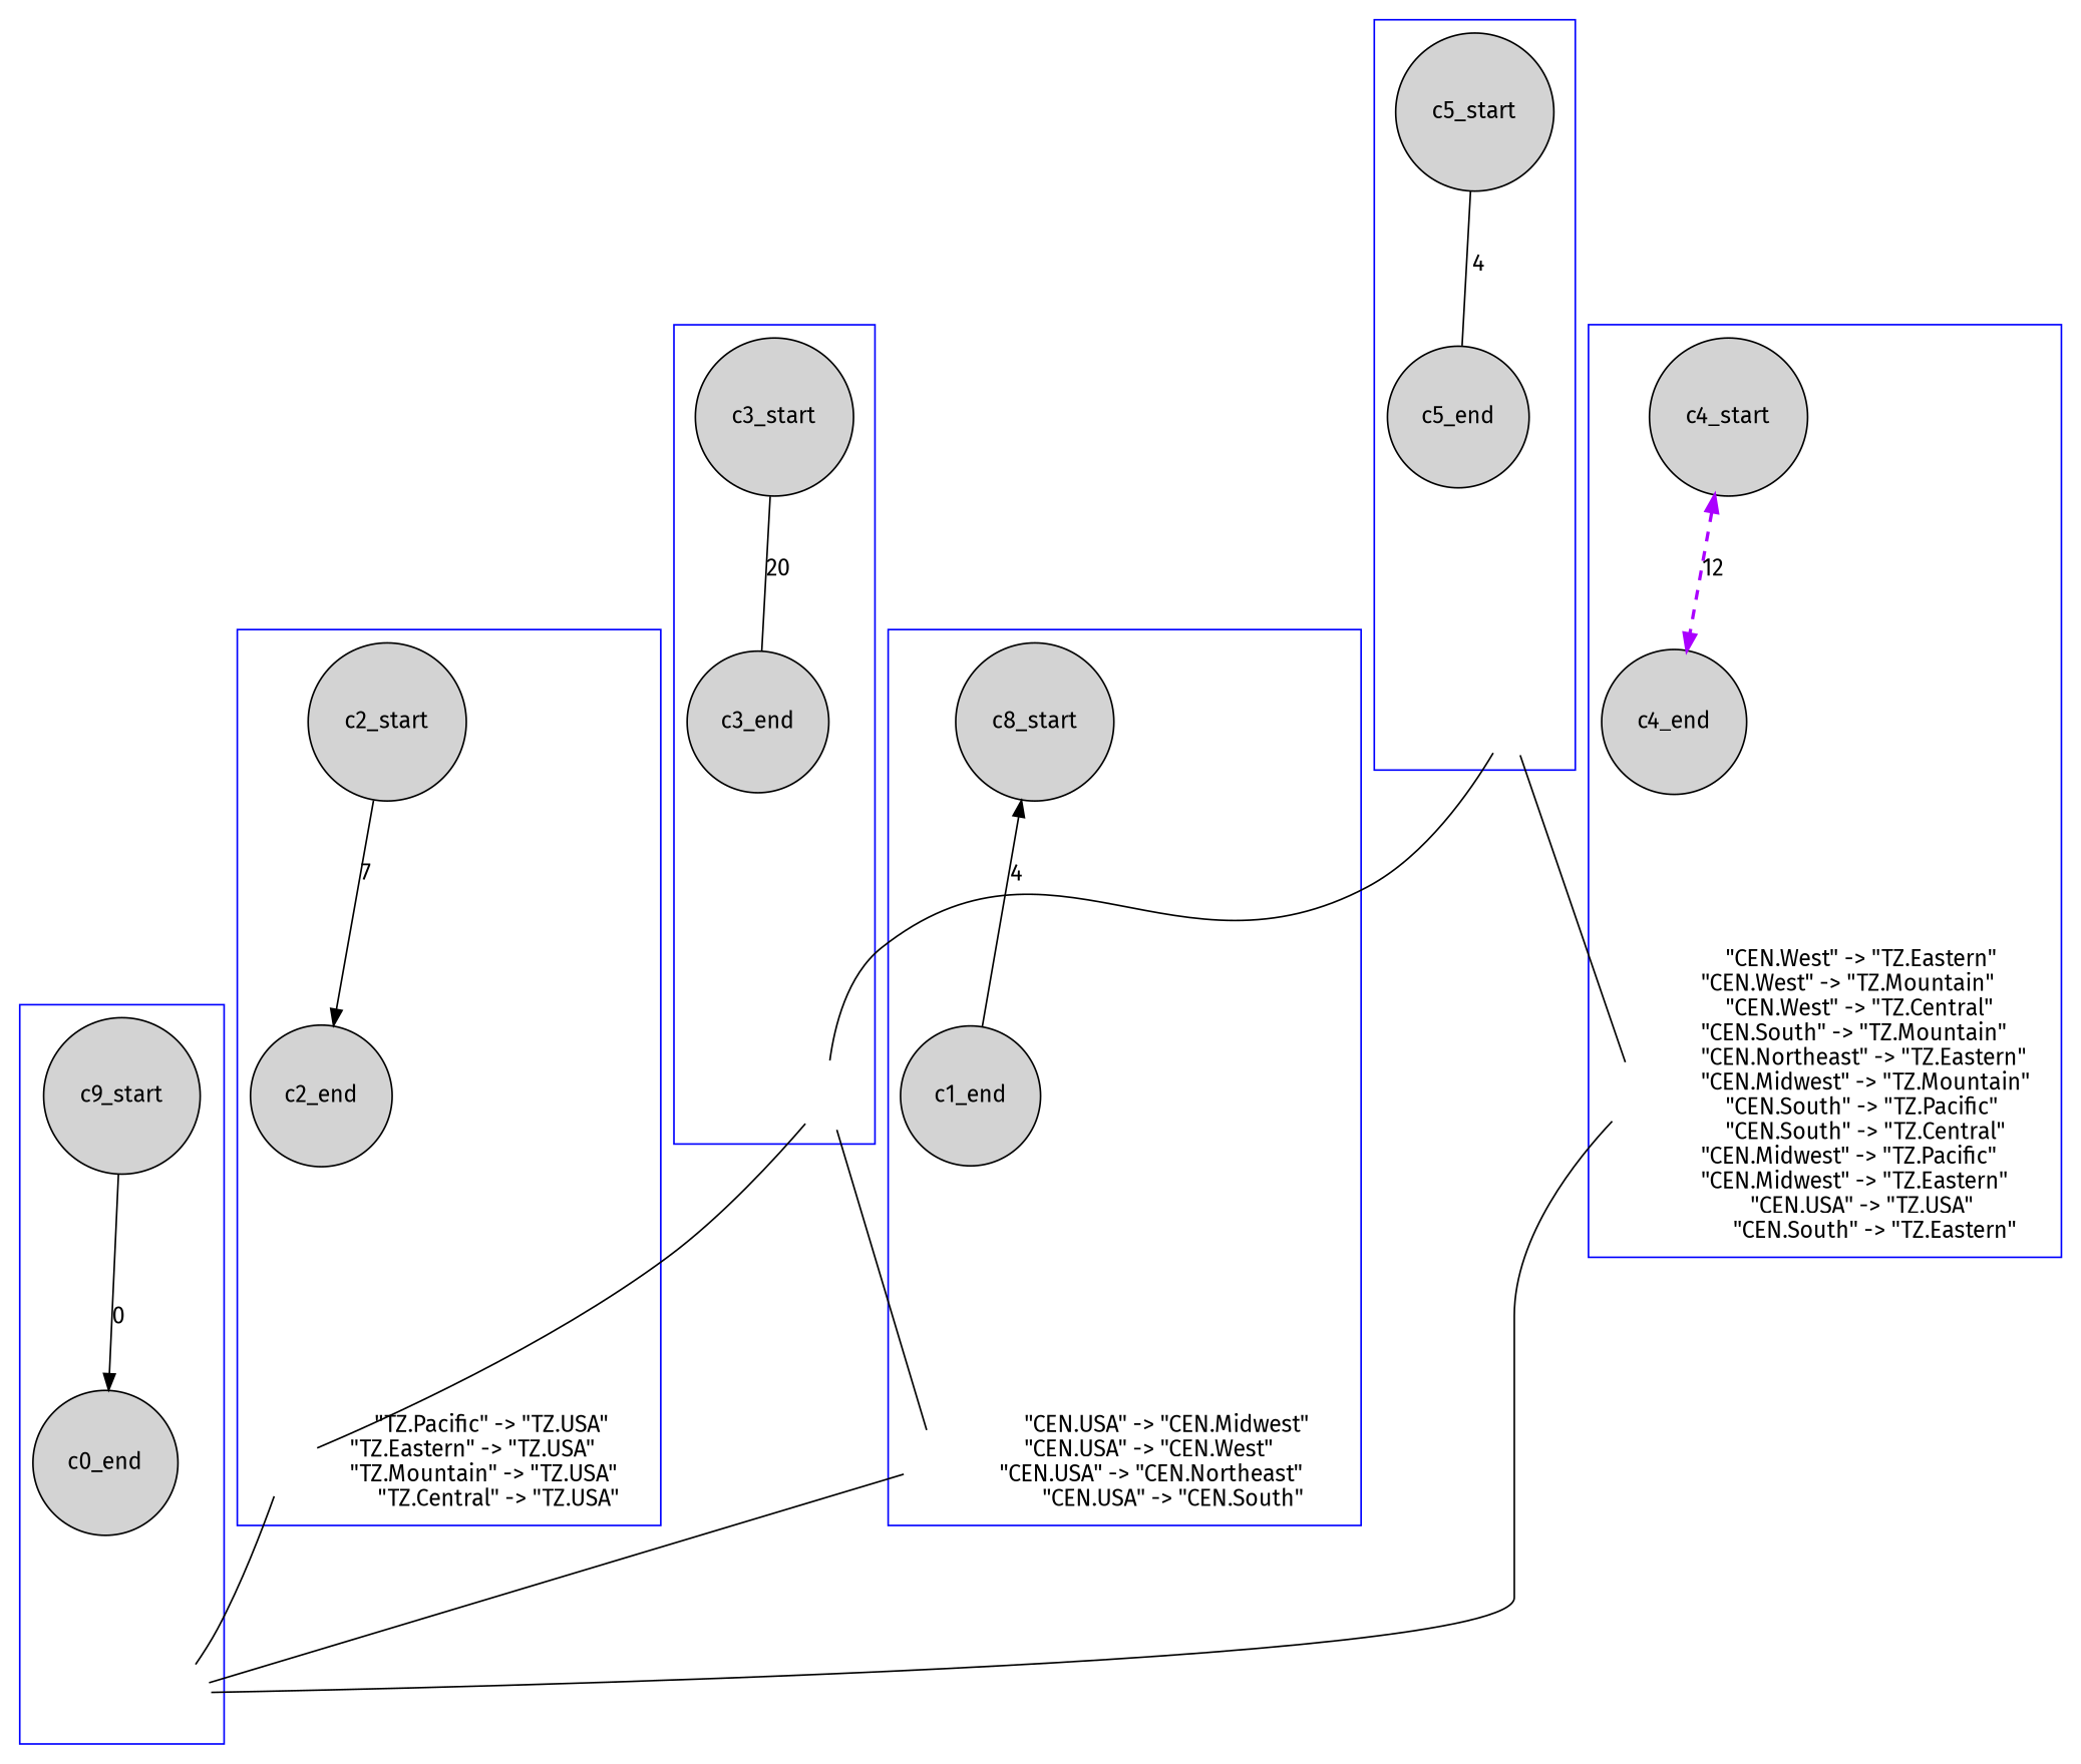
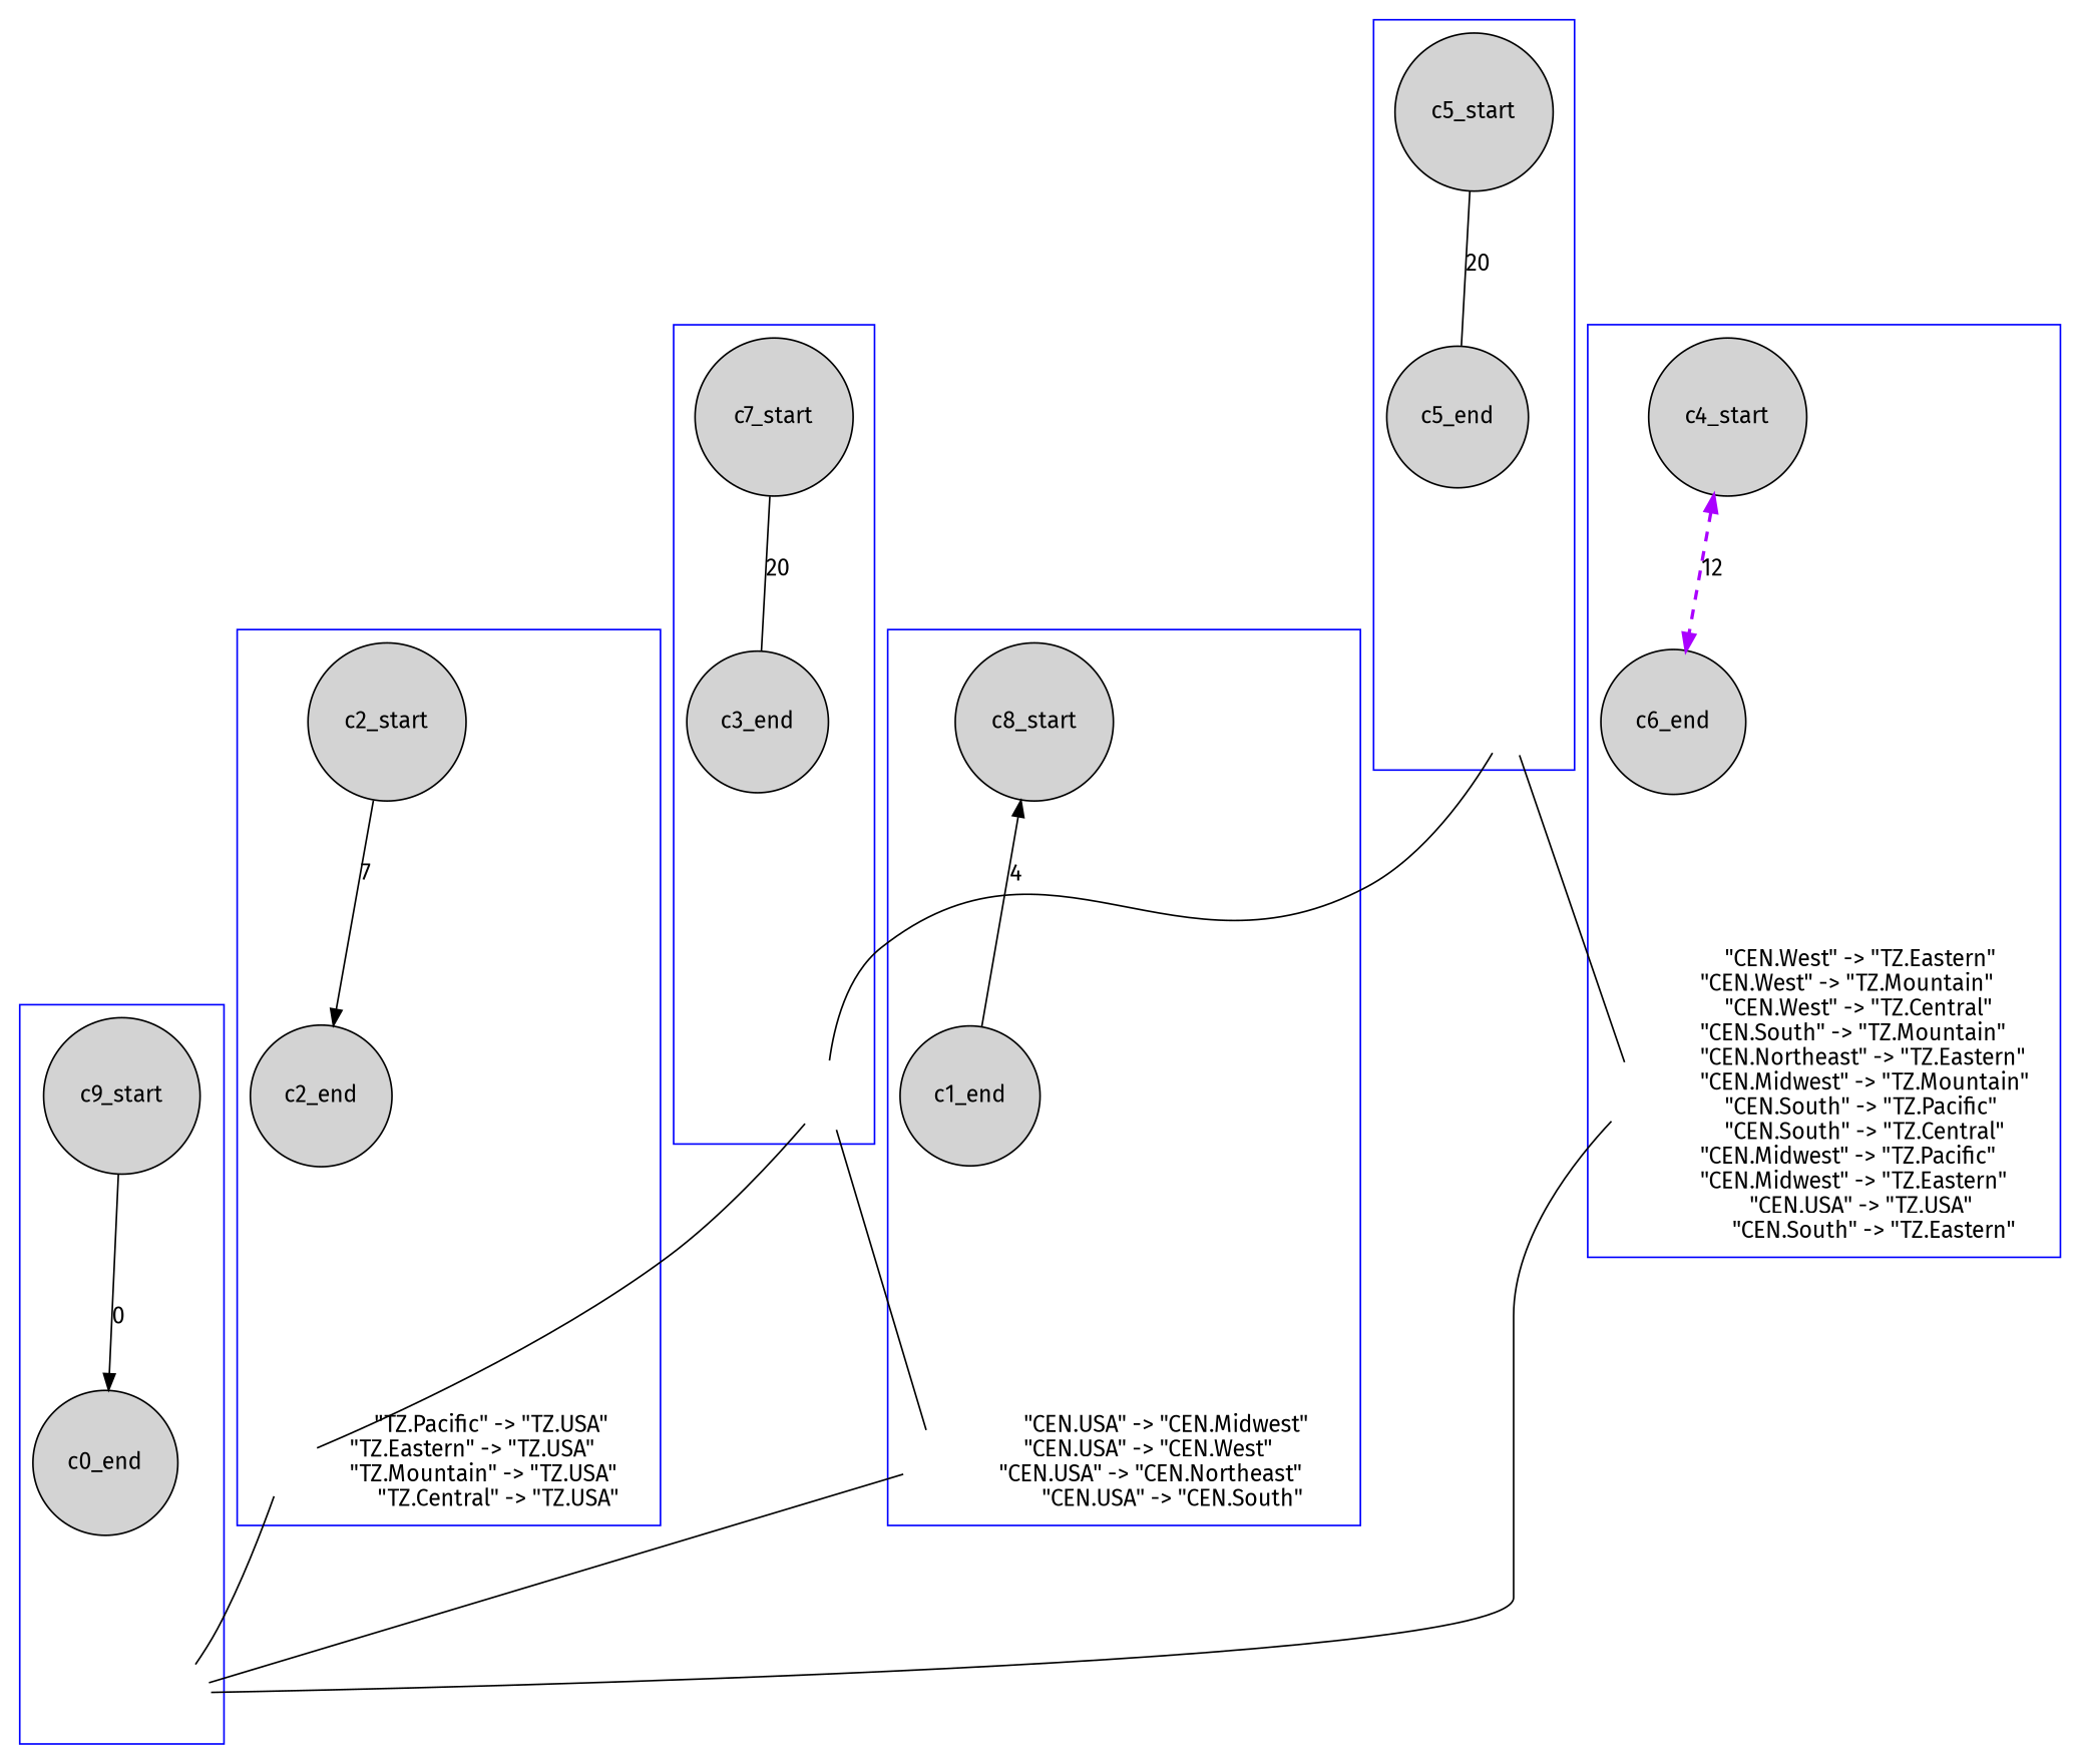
  digraph {
    fontname="Fira Sans"
    node [fontname="Fira Sans" shape=circle style=filled]
    edge [fontname="Fira Sans" labeldistance=1.5 minlen=2 dir=none]
    n1 [label=c9_start width=.25]
    c0_end [width=.25]
    c0 [style=invis width=.25]
    c2_start [width=.25]
    c2_end [width=.25]
    c2 [style=invis width=.25]
    n7 [label=c8_start width=.25]
    c1_end [width=.25]
    c1 [style=invis width=.25]
-   c3_start [width=.25]
+   c3_start [width=.25 label=c7_start]
    c3_end [width=.25]
    c3 [style=invis width=.25]
    c4_start [width=.25]
-   c4_end [width=.25]
+   c4_end [width=.25 label=c6_end]
    c4 [style=invis width=.25]
    c5_start [width=.25]
    c5_end [width=.25]
    c5 [style=invis width=.25]
    subgraph cluster_1 {
      color=blue
      n1
      c0_end
      c0
    }
    subgraph cluster_2 {
      color=blue
      c2_start
      c2_end
      c2
    }
    subgraph cluster_3 {
      color=blue
      n7
      c1_end
      c1
    }
    subgraph cluster_4 {
      color=blue
      c3_start
      c3_end
      c3
    }
    subgraph cluster_5 {
      color=blue
      c4_start
      c4_end
      c4
    }
    subgraph cluster_6 {
      color=blue
      c5_start
      c5_end
      c5
    }
    n1 -> c0_end [constraint=true label=0 dir=""]
    n1 -> c0 [style=invis]
    c0_end -> c0 [style=invis]
    c2_start -> c2_end [color="#000000" constraint=true dir=forward label=7 penwidth=1 style=solid]
    c2_start -> c2 [style=invis]
    c2_end -> c2 [style=invis]
    c2 -> c0
    c2 -> c2 [color=transparent label="\"TZ.Pacific\" -> \"TZ.USA\"	\n\"TZ.Eastern\" -> \"TZ.USA\"	\n\"TZ.Mountain\" -> \"TZ.USA\"	\n\"TZ.Central\" -> \"TZ.USA\"" labelangle=270]
    n7 -> c1_end [color="#000000" constraint=true dir=back label=4 penwidth=1 style=solid]
    n7 -> c1 [style=invis]
    c1_end -> c1 [style=invis]
    c1 -> c0
    c1 -> c1 [color=transparent label="\"CEN.USA\" -> \"CEN.Midwest\"	\n\"CEN.USA\" -> \"CEN.West\"	\n\"CEN.USA\" -> \"CEN.Northeast\"	\n\"CEN.USA\" -> \"CEN.South\"" labelangle=270]
    c3_start -> c3_end [color="#000000" constraint=true label=20 penwidth=1 style=solid]
    c3_start -> c3 [style=invis]
    c3_end -> c3 [style=invis]
    c3 -> c2
    c3 -> c1
    c4_start -> c4_end [color="#AA00FF" constraint=true dir=both label=12 penwidth=2 style=dashed]
    c4_start -> c4 [style=invis]
    c4_end -> c4 [style=invis]
    c4 -> c0
    c4 -> c4 [color=transparent label="\"CEN.West\" -> \"TZ.Eastern\"	\n\"CEN.West\" -> \"TZ.Mountain\"	\n\"CEN.West\" -> \"TZ.Central\"	\n\"CEN.South\" -> \"TZ.Mountain\"	\n\"CEN.Northeast\" -> \"TZ.Eastern\"	\n\"CEN.Midwest\" -> \"TZ.Mountain\"	\n\"CEN.South\" -> \"TZ.Pacific\"	\n\"CEN.South\" -> \"TZ.Central\"	\n\"CEN.Midwest\" -> \"TZ.Pacific\"	\n\"CEN.Midwest\" -> \"TZ.Eastern\"	\n\"CEN.USA\" -> \"TZ.USA\"	\n\"CEN.South\" -> \"TZ.Eastern\"" labelangle=270]
-   c5_start -> c5_end [constraint=true label=4]
+   c5_start -> c5_end [constraint=true label=20]
    c5_start -> c5 [style=invis]
    c5_end -> c5 [style=invis]
    c5 -> c3
    c5 -> c4
  }
